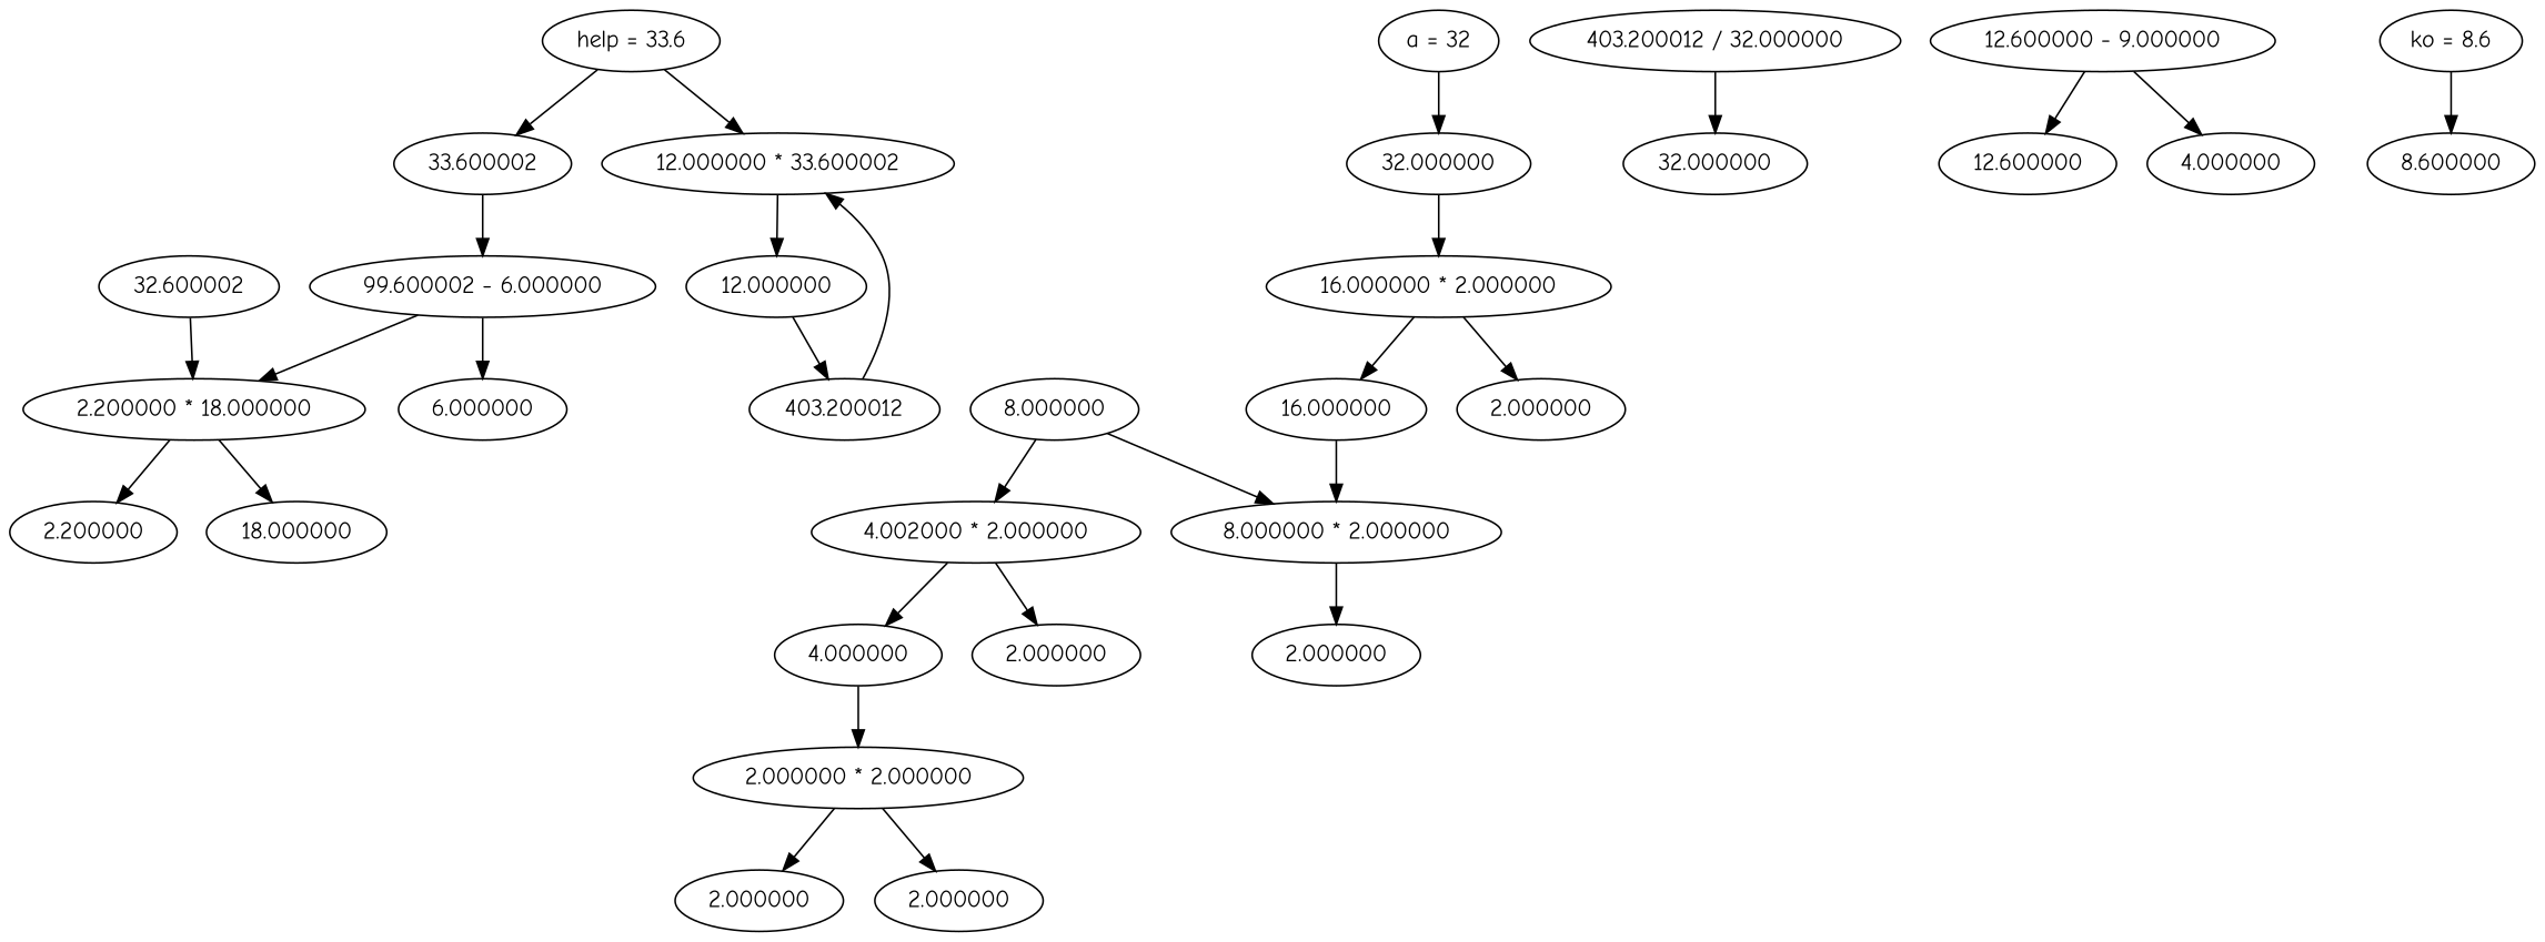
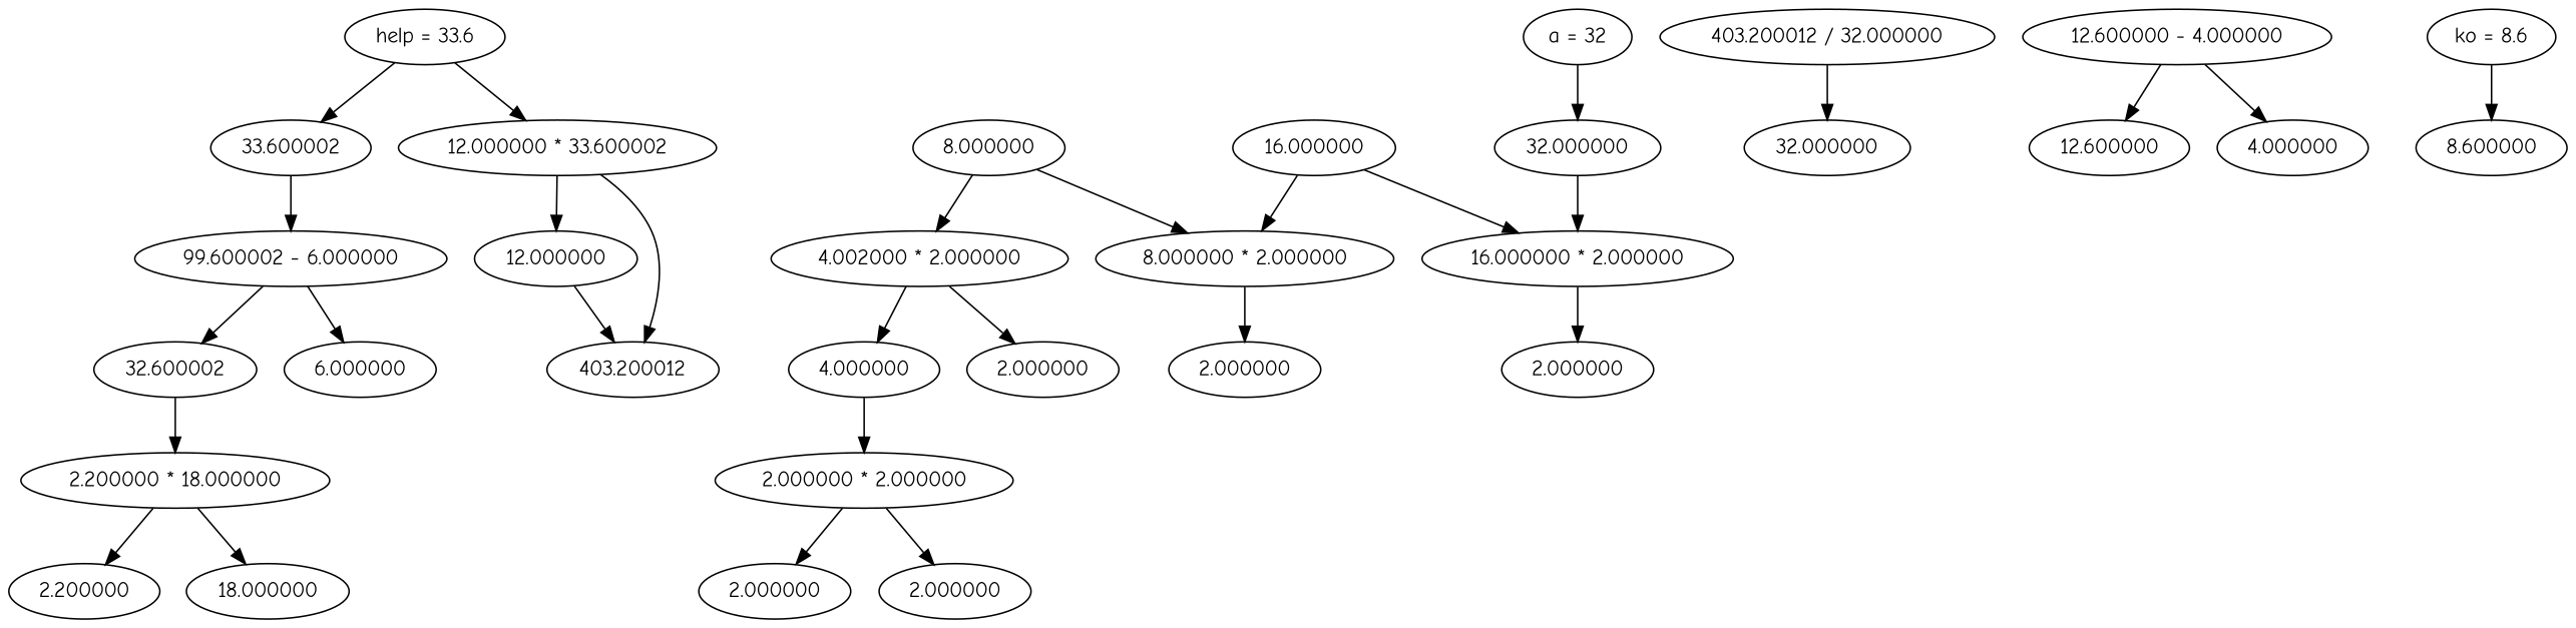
  digraph {
    fontname="Comic Neue"
    node [fontname="Comic Neue"]
    edge [fontname="Comic Neue"]
    n1 [label="2.200000 * 18.000000"]
    n2 [label=2.200000]
    n3 [label=18.000000]
    n4 [label=32.600002]
    n5 [label="99.600002 - 6.000000"]
    n6 [label=6.000000]
    n7 [label=33.600002]
    n8 [label="help = 33.6"]
    n9 [label="12.000000 * 33.600002"]
    n10 [label="2.000000 * 2.000000"]
    n11 [label=2.000000]
    n12 [label=2.000000]
    n13 [label=4.000000]
    n14 [label="4.002000 * 2.000000"]
    n15 [label=2.000000]
    n16 [label=8.000000]
    n17 [label="8.000000 * 2.000000"]
    n18 [label=2.000000]
    n19 [label=16.000000]
    n20 [label="16.000000 * 2.000000"]
    n21 [label=2.000000]
    n22 [label=32.000000]
    n23 [label="a = 32"]
    n24 [label=12.000000]
    n25 [label=403.200012]
    n26 [label="403.200012 / 32.000000"]
    n27 [label=32.000000]
    n28 [label=12.600000]
-   n29 [label="12.600000 - 9.000000"]
+   n29 [label="12.600000 - 4.000000"]
    n30 [label=4.000000]
    n31 [label=8.600000]
    n32 [label="ko = 8.6"]
    n1 -> n2
    n1 -> n3
    n4 -> n1
-   n5 -> n1
+   n5 -> n4
    n5 -> n6
    n7 -> n5
    n8 -> n7
    n8 -> n9
    n9 -> n24
    n10 -> n11
    n10 -> n12
    n13 -> n10
    n14 -> n13
    n14 -> n15
    n16 -> n14
    n16 -> n17
    n17 -> n18
    n19 -> n17
-   n20 -> n19
+   n19 -> n20
    n20 -> n21
    n22 -> n20
    n23 -> n22
    n24 -> n25
-   n25 -> n9
+   n9 -> n25
    n26 -> n27
    n29 -> n28
    n29 -> n30
    n32 -> n31
  }
